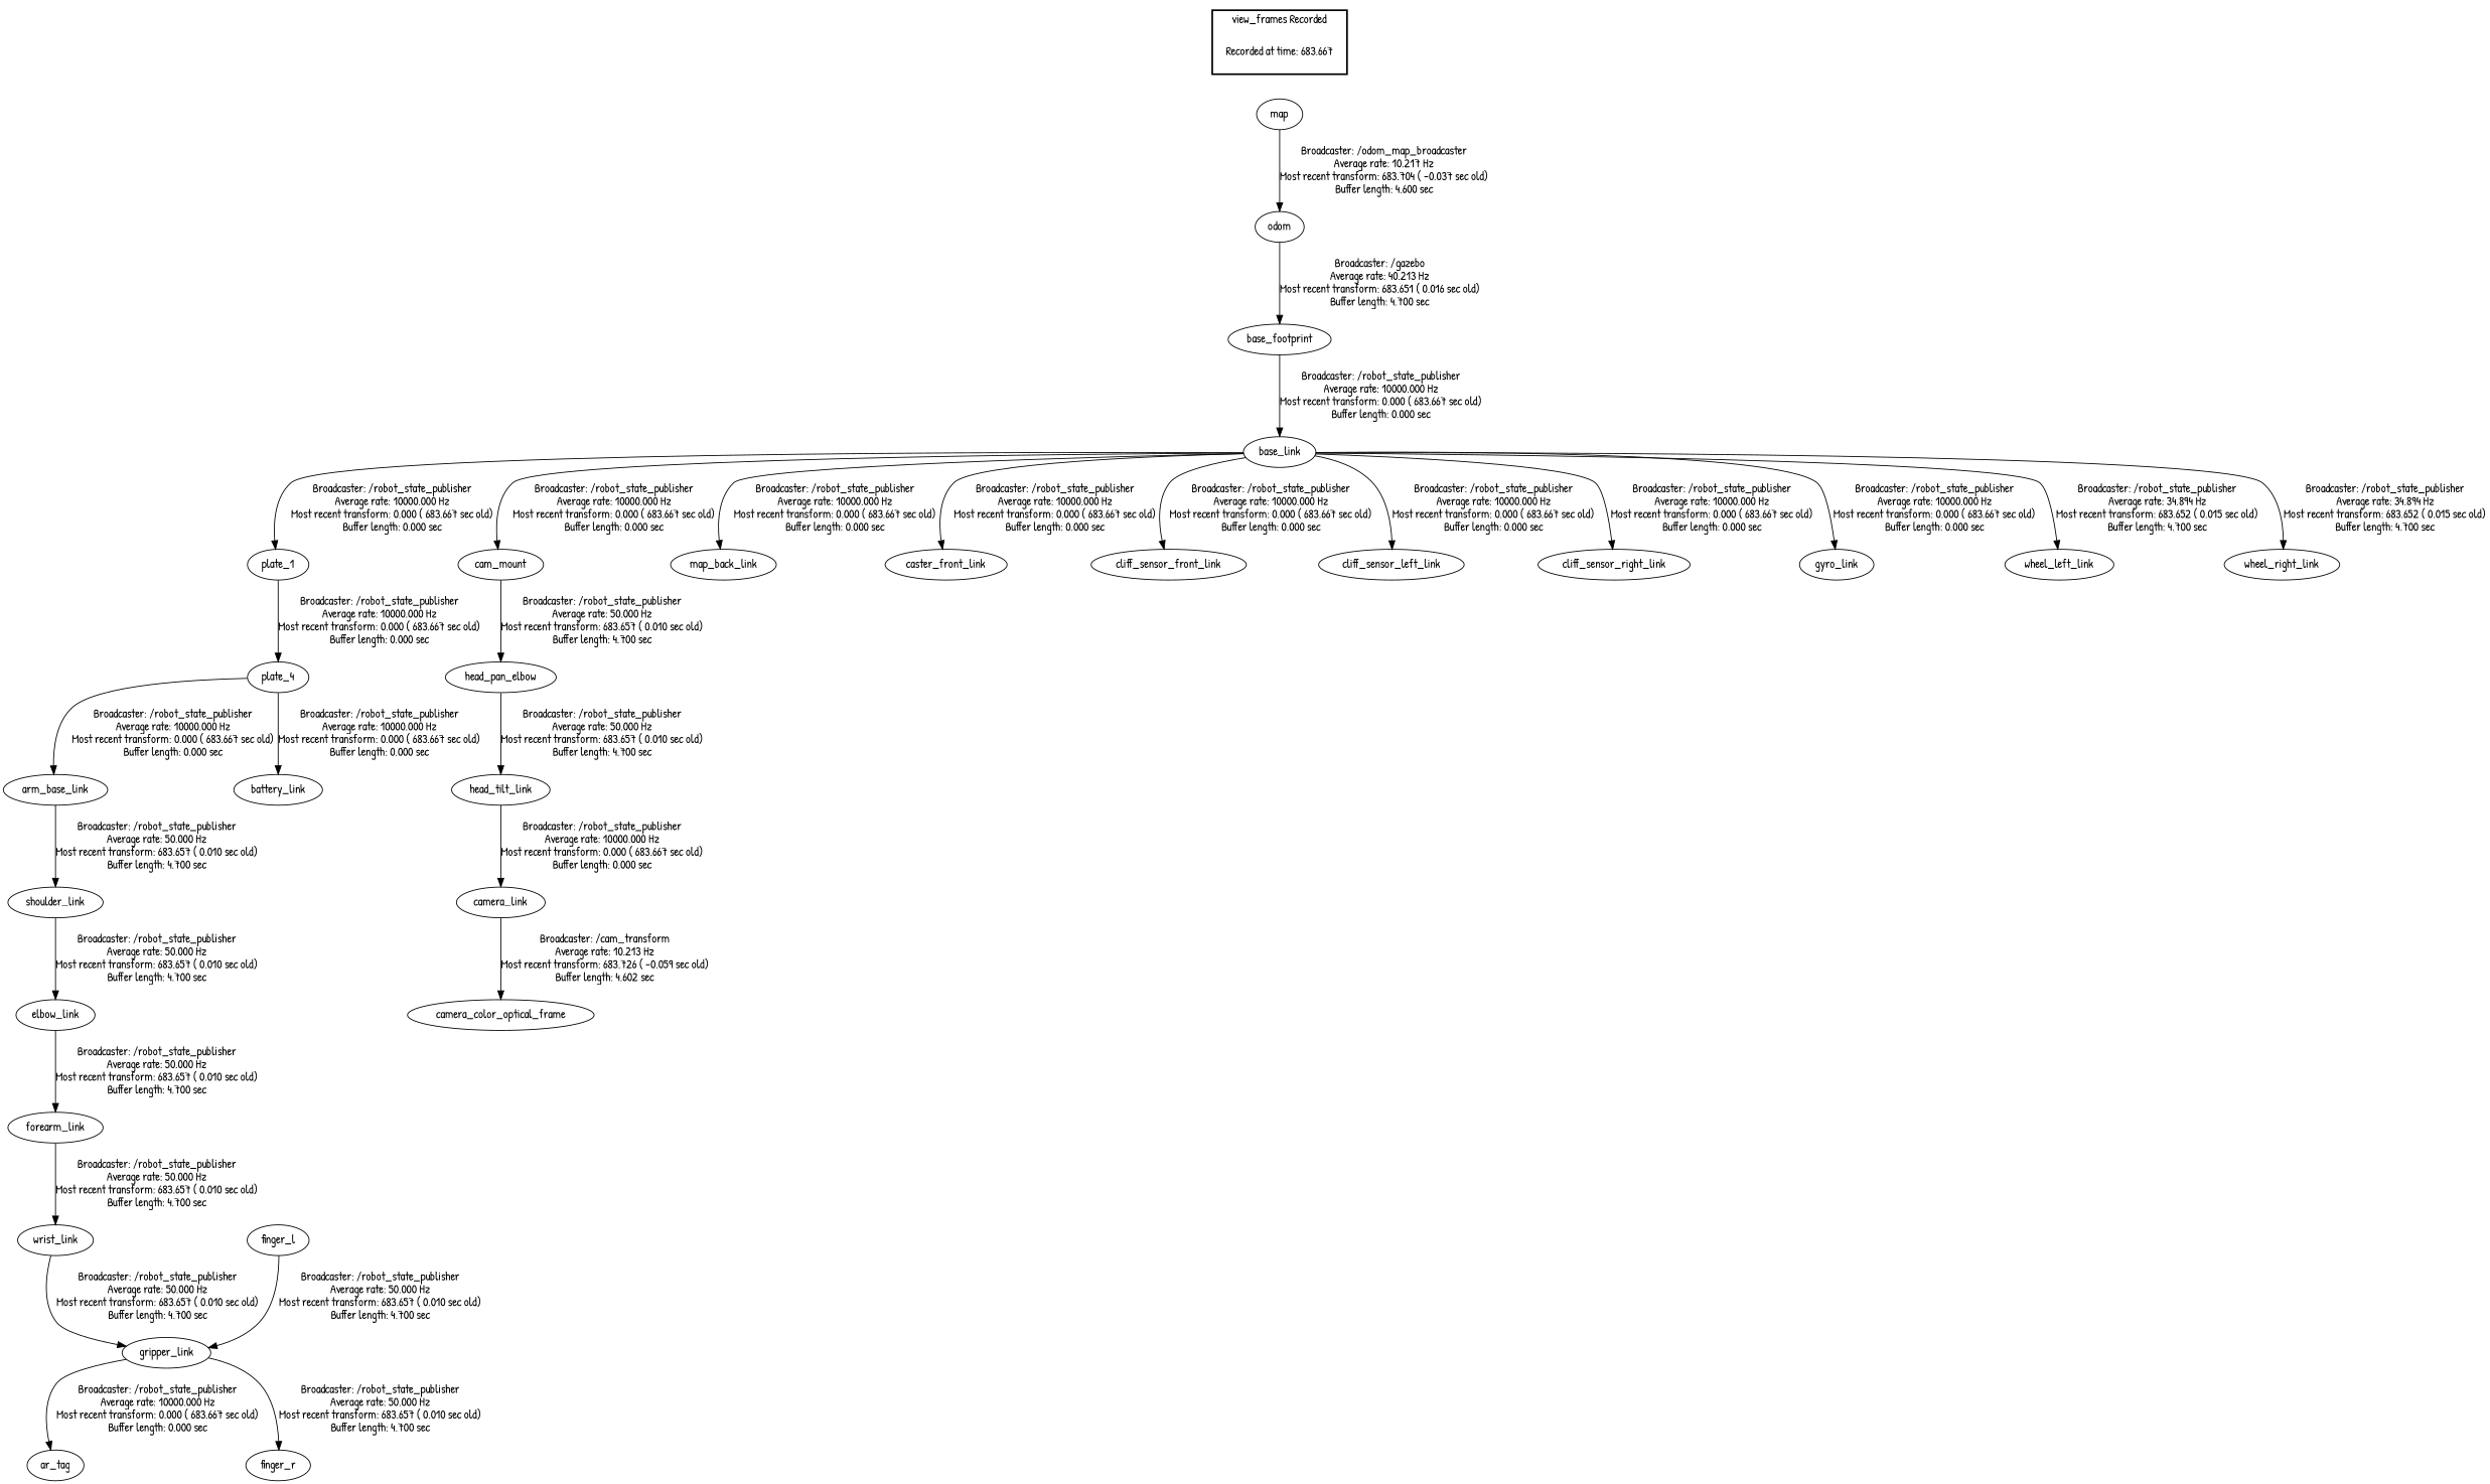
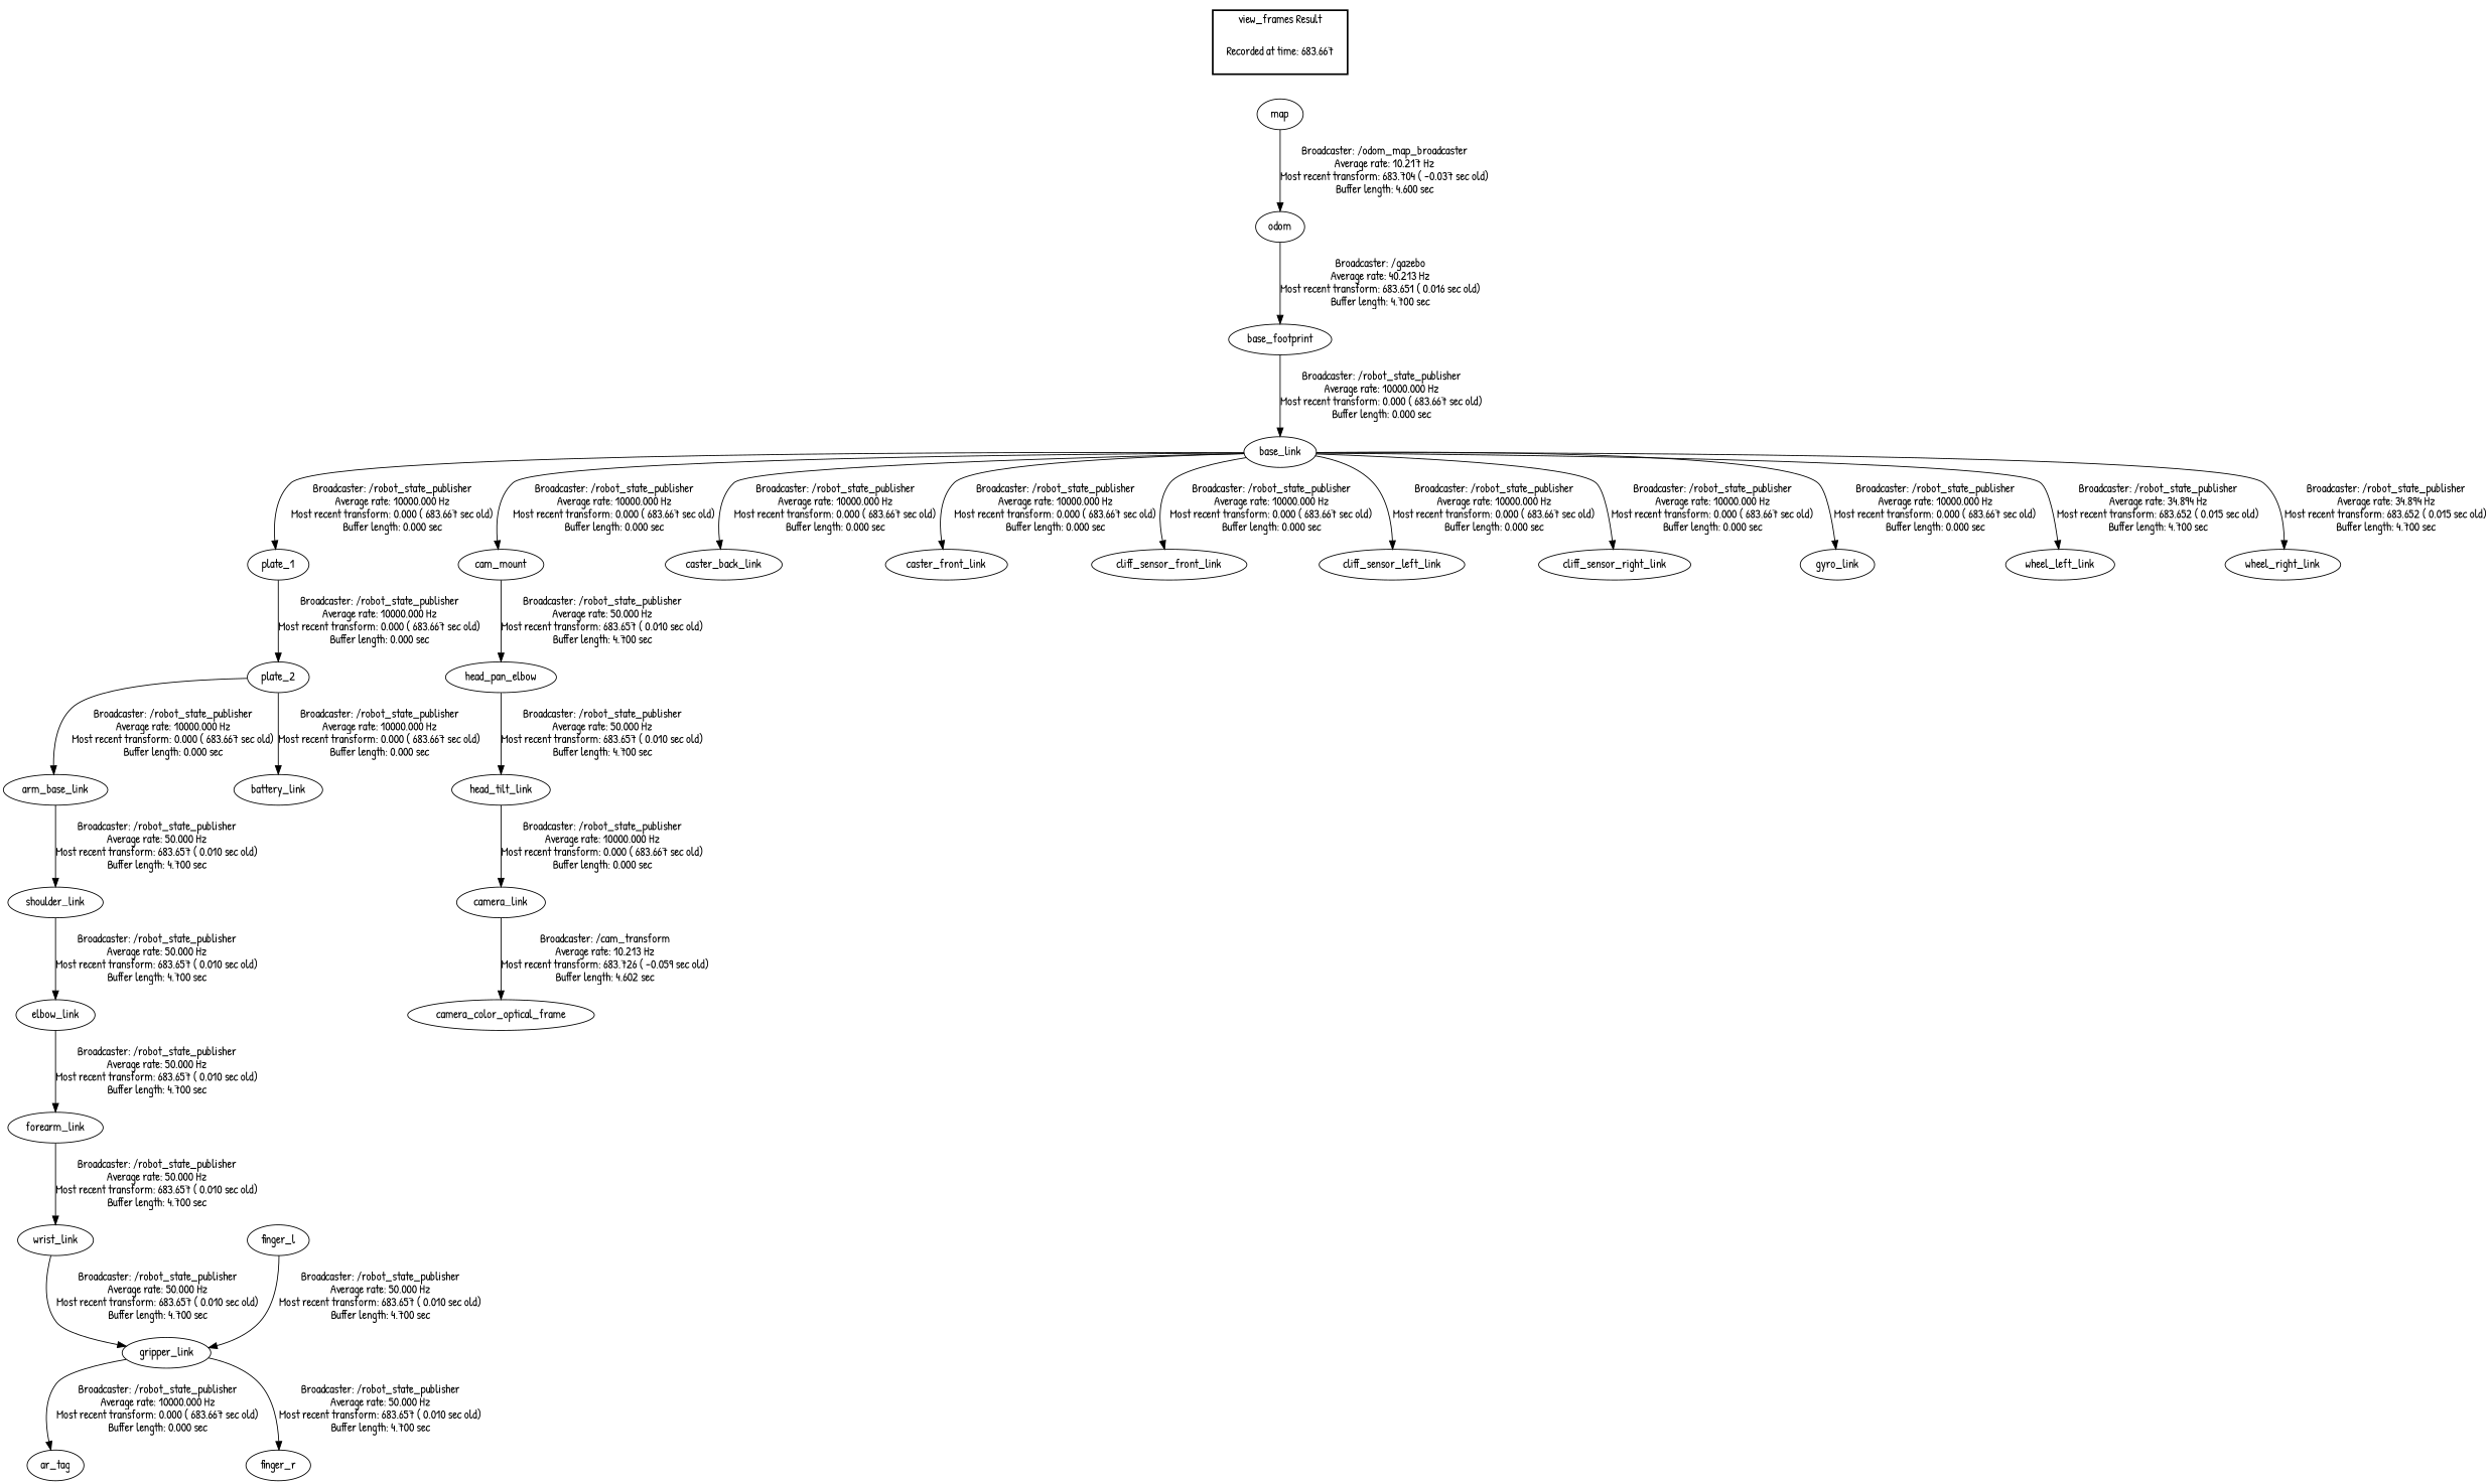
  digraph {
    fontname="Patrick Hand"
    node [fontname="Patrick Hand"]
    edge [fontname="Patrick Hand"]
    "Recorded at time: 683.667" [shape=plaintext]
    map
    gripper_link
    ar_tag
    finger_r
    finger_l
    wrist_link
-   plate_2 [label=plate_4]
+   plate_2
    arm_base_link
    battery_link
    shoulder_link
    elbow_link
    plate_1
    base_footprint
    base_link
    cam_mount
-   caster_back_link [label=map_back_link]
+   caster_back_link
    caster_front_link
    cliff_sensor_front_link
    cliff_sensor_left_link
    cliff_sensor_right_link
    gyro_link
    wheel_left_link
    wheel_right_link
    n25 [label=head_pan_elbow]
    odom
    head_tilt_link
    camera_link
    camera_color_optical_frame
    forearm_link
    subgraph cluster_1 {
      color=black
-     label="view_frames Recorded"
+     label="view_frames Result"
      style=bold
      "Recorded at time: 683.667"
    }
    "Recorded at time: 683.667" -> map [style=invis]
    map -> odom [label="Broadcaster: /odom_map_broadcaster\nAverage rate: 10.217 Hz\nMost recent transform: 683.704 ( -0.037 sec old)\nBuffer length: 4.600 sec\n"]
    gripper_link -> ar_tag [label="Broadcaster: /robot_state_publisher\nAverage rate: 10000.000 Hz\nMost recent transform: 0.000 ( 683.667 sec old)\nBuffer length: 0.000 sec\n"]
    gripper_link -> finger_r [label="Broadcaster: /robot_state_publisher\nAverage rate: 50.000 Hz\nMost recent transform: 683.657 ( 0.010 sec old)\nBuffer length: 4.700 sec\n"]
    finger_l -> gripper_link [label="Broadcaster: /robot_state_publisher\nAverage rate: 50.000 Hz\nMost recent transform: 683.657 ( 0.010 sec old)\nBuffer length: 4.700 sec\n"]
    wrist_link -> gripper_link [label="Broadcaster: /robot_state_publisher\nAverage rate: 50.000 Hz\nMost recent transform: 683.657 ( 0.010 sec old)\nBuffer length: 4.700 sec\n"]
    plate_2 -> arm_base_link [label="Broadcaster: /robot_state_publisher\nAverage rate: 10000.000 Hz\nMost recent transform: 0.000 ( 683.667 sec old)\nBuffer length: 0.000 sec\n"]
    plate_2 -> battery_link [label="Broadcaster: /robot_state_publisher\nAverage rate: 10000.000 Hz\nMost recent transform: 0.000 ( 683.667 sec old)\nBuffer length: 0.000 sec\n"]
    arm_base_link -> shoulder_link [label="Broadcaster: /robot_state_publisher\nAverage rate: 50.000 Hz\nMost recent transform: 683.657 ( 0.010 sec old)\nBuffer length: 4.700 sec\n"]
    shoulder_link -> elbow_link [label="Broadcaster: /robot_state_publisher\nAverage rate: 50.000 Hz\nMost recent transform: 683.657 ( 0.010 sec old)\nBuffer length: 4.700 sec\n"]
    elbow_link -> forearm_link [label="Broadcaster: /robot_state_publisher\nAverage rate: 50.000 Hz\nMost recent transform: 683.657 ( 0.010 sec old)\nBuffer length: 4.700 sec\n"]
    plate_1 -> plate_2 [label="Broadcaster: /robot_state_publisher\nAverage rate: 10000.000 Hz\nMost recent transform: 0.000 ( 683.667 sec old)\nBuffer length: 0.000 sec\n"]
    base_footprint -> base_link [label="Broadcaster: /robot_state_publisher\nAverage rate: 10000.000 Hz\nMost recent transform: 0.000 ( 683.667 sec old)\nBuffer length: 0.000 sec\n"]
    base_link -> plate_1 [label="Broadcaster: /robot_state_publisher\nAverage rate: 10000.000 Hz\nMost recent transform: 0.000 ( 683.667 sec old)\nBuffer length: 0.000 sec\n"]
    base_link -> cam_mount [label="Broadcaster: /robot_state_publisher\nAverage rate: 10000.000 Hz\nMost recent transform: 0.000 ( 683.667 sec old)\nBuffer length: 0.000 sec\n"]
    base_link -> caster_back_link [label="Broadcaster: /robot_state_publisher\nAverage rate: 10000.000 Hz\nMost recent transform: 0.000 ( 683.667 sec old)\nBuffer length: 0.000 sec\n"]
    base_link -> caster_front_link [label="Broadcaster: /robot_state_publisher\nAverage rate: 10000.000 Hz\nMost recent transform: 0.000 ( 683.667 sec old)\nBuffer length: 0.000 sec\n"]
    base_link -> cliff_sensor_front_link [label="Broadcaster: /robot_state_publisher\nAverage rate: 10000.000 Hz\nMost recent transform: 0.000 ( 683.667 sec old)\nBuffer length: 0.000 sec\n"]
    base_link -> cliff_sensor_left_link [label="Broadcaster: /robot_state_publisher\nAverage rate: 10000.000 Hz\nMost recent transform: 0.000 ( 683.667 sec old)\nBuffer length: 0.000 sec\n"]
    base_link -> cliff_sensor_right_link [label="Broadcaster: /robot_state_publisher\nAverage rate: 10000.000 Hz\nMost recent transform: 0.000 ( 683.667 sec old)\nBuffer length: 0.000 sec\n"]
    base_link -> gyro_link [label="Broadcaster: /robot_state_publisher\nAverage rate: 10000.000 Hz\nMost recent transform: 0.000 ( 683.667 sec old)\nBuffer length: 0.000 sec\n"]
    base_link -> wheel_left_link [label="Broadcaster: /robot_state_publisher\nAverage rate: 34.894 Hz\nMost recent transform: 683.652 ( 0.015 sec old)\nBuffer length: 4.700 sec\n"]
    base_link -> wheel_right_link [label="Broadcaster: /robot_state_publisher\nAverage rate: 34.894 Hz\nMost recent transform: 683.652 ( 0.015 sec old)\nBuffer length: 4.700 sec\n"]
    cam_mount -> n25 [label="Broadcaster: /robot_state_publisher\nAverage rate: 50.000 Hz\nMost recent transform: 683.657 ( 0.010 sec old)\nBuffer length: 4.700 sec\n"]
    n25 -> head_tilt_link [label="Broadcaster: /robot_state_publisher\nAverage rate: 50.000 Hz\nMost recent transform: 683.657 ( 0.010 sec old)\nBuffer length: 4.700 sec\n"]
    odom -> base_footprint [label="Broadcaster: /gazebo\nAverage rate: 40.213 Hz\nMost recent transform: 683.651 ( 0.016 sec old)\nBuffer length: 4.700 sec\n"]
    head_tilt_link -> camera_link [label="Broadcaster: /robot_state_publisher\nAverage rate: 10000.000 Hz\nMost recent transform: 0.000 ( 683.667 sec old)\nBuffer length: 0.000 sec\n"]
    camera_link -> camera_color_optical_frame [label="Broadcaster: /cam_transform\nAverage rate: 10.213 Hz\nMost recent transform: 683.726 ( -0.059 sec old)\nBuffer length: 4.602 sec\n"]
    forearm_link -> wrist_link [label="Broadcaster: /robot_state_publisher\nAverage rate: 50.000 Hz\nMost recent transform: 683.657 ( 0.010 sec old)\nBuffer length: 4.700 sec\n"]
  }
